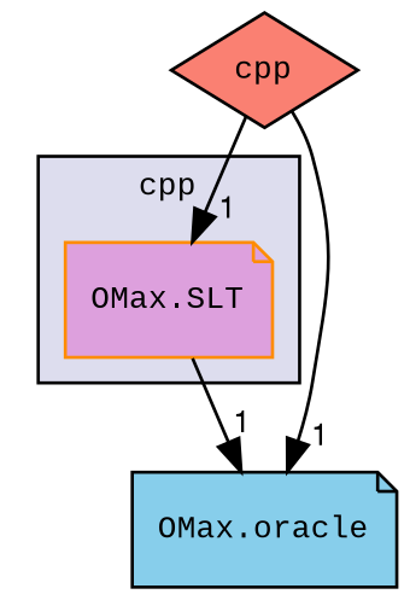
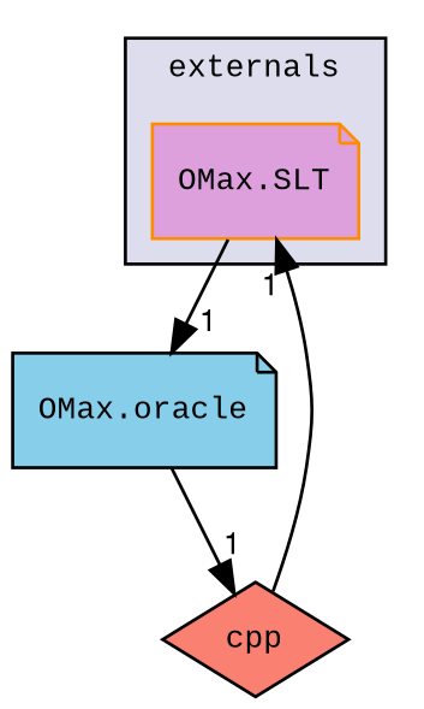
  digraph {
    compound=true
    fontname="Liberation Mono"
    node [color=black fontname="Liberation Mono" fontsize=10 shape=note style=filled]
    edge [fontname="Liberation Mono" headlabel=1 labeldistance=1.5 labelfontname=FreeSans labelfontsize=10]
    n1 [color=darkorange fillcolor=plum label="OMax.SLT" pencolor=black]
    n2 [fillcolor=skyblue label="OMax.oracle"]
    n3 [fillcolor=salmon label=cpp shape=diamond]
    subgraph cluster_1 {
      bgcolor="#ddddee"
      fontsize=10
-     label=cpp
+     label=externals
      pencolor=black
      n1
    }
    n1 -> n2
-   n3 -> n2
+   n2 -> n3
    n3 -> n1
  }
